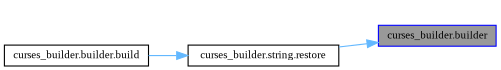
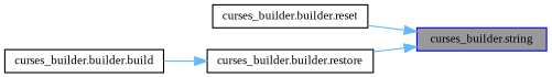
  digraph {
    fontname="Liberation Serif"
    rankdir=RL
    node [color=black fillcolor=white fontname="Liberation Serif" fontsize=10 shape=box style=filled]
    edge [color=steelblue1 dir=back fontname="Liberation Serif" fontsize=10 labelfontname=Helvetica labelfontsize=10 style=solid]
-   n1 [color=blue fillcolor=grey60 fontcolor=black height=0.2 label="curses_builder.builder" width=0.4]
-   n3 [height=0.2 label="curses_builder.string.restore" width=0.4]
+   n1 [color=blue fillcolor=grey60 fontcolor=black height=0.2 label="curses_builder.string" width=0.4]
+   n2 [height=0.2 label="curses_builder.builder.reset" width=0.4]
+   n3 [height=0.2 label="curses_builder.builder.restore" width=0.4]
    n4 [height=0.2 label="curses_builder.builder.build" width=0.4]
+   n1 -> n2
    n1 -> n3
    n3 -> n4
  }
